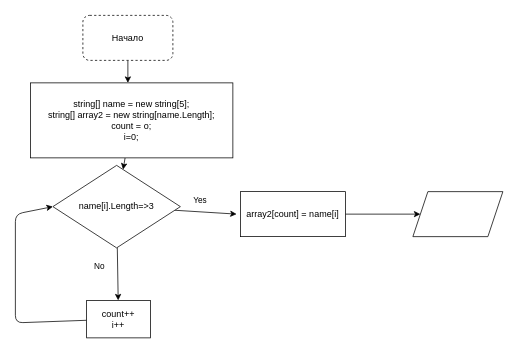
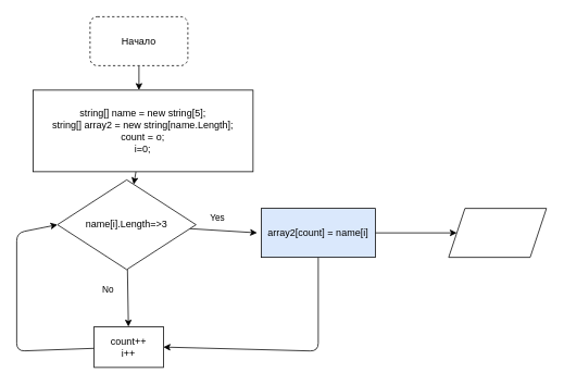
  <mxCell id="0" />
  <mxCell id="1" parent="0" />
  <mxCell id="2" value="" style="edgeStyle=none;html=1;" edge="1" parent="1" source="3"><mxGeometry relative="1" as="geometry"><mxPoint x="170" y="110" as="targetPoint" /></mxGeometry></mxCell>
  <mxCell id="3" value="Начало" style="rounded=1;whiteSpace=wrap;html=1;dashed=1;" vertex="1" parent="1"><mxGeometry x="110" y="20" width="120" height="60" as="geometry" /></mxCell>
  <mxCell id="4" value="" style="edgeStyle=none;html=1;" edge="1" parent="1" source="5" target="10"><mxGeometry relative="1" as="geometry" /></mxCell>
  <mxCell id="5" value="string[] name = new string[5];&lt;br&gt;string[] array2 = new string[name.Length];&lt;br&gt;count = o;&lt;br&gt;i=0;" style="rounded=0;whiteSpace=wrap;html=1;" vertex="1" parent="1"><mxGeometry x="40" y="110" width="270" height="100" as="geometry" /></mxCell>
  <mxCell id="6" value="" style="edgeStyle=none;html=1;" edge="1" parent="1" source="10"><mxGeometry relative="1" as="geometry"><mxPoint x="315" y="285" as="targetPoint" /></mxGeometry></mxCell>
  <mxCell id="7" value="Yes" style="edgeLabel;html=1;align=center;verticalAlign=middle;resizable=0;points=[];" vertex="1" connectable="0" parent="6"><mxGeometry x="-0.435" y="-2" relative="1" as="geometry"><mxPoint x="10" y="-17" as="offset" /></mxGeometry></mxCell>
  <mxCell id="8" value="" style="edgeStyle=none;html=1;" edge="1" parent="1" source="10" target="12"><mxGeometry relative="1" as="geometry" /></mxCell>
  <mxCell id="9" value="No" style="edgeLabel;html=1;align=center;verticalAlign=middle;resizable=0;points=[];" vertex="1" connectable="0" parent="8"><mxGeometry x="-0.333" y="2" relative="1" as="geometry"><mxPoint x="-27" as="offset" /></mxGeometry></mxCell>
  <mxCell id="10" value="name[i].Length=&amp;gt;3" style="rhombus;whiteSpace=wrap;html=1;rounded=0;" vertex="1" parent="1"><mxGeometry x="70" y="220" width="170" height="110" as="geometry" /></mxCell>
  <mxCell id="11" style="edgeStyle=none;html=1;entryX=0;entryY=0.5;entryDx=0;entryDy=0;" edge="1" parent="1" source="12" target="10"><mxGeometry relative="1" as="geometry"><Array as="points"><mxPoint x="20" y="430" /><mxPoint x="20" y="285" /></Array></mxGeometry></mxCell>
  <mxCell id="12" value="count++&lt;br&gt;i++" style="whiteSpace=wrap;html=1;rounded=0;" vertex="1" parent="1"><mxGeometry x="115" y="400" width="85" height="50" as="geometry" /></mxCell>
+ <mxCell id="13" style="edgeStyle=none;html=1;entryX=1;entryY=0.5;entryDx=0;entryDy=0;" edge="1" parent="1" source="15" target="12"><mxGeometry relative="1" as="geometry"><Array as="points"><mxPoint x="390" y="430" /></Array></mxGeometry></mxCell>
  <mxCell id="14" value="" style="edgeStyle=none;html=1;" edge="1" parent="1" source="15" target="16"><mxGeometry relative="1" as="geometry" /></mxCell>
- <mxCell id="15" value="array2[count] = name[i]" style="rounded=0;whiteSpace=wrap;html=1;" vertex="1" parent="1"><mxGeometry x="320" y="255" width="140" height="60" as="geometry" /></mxCell>
+ <mxCell id="15" value="array2[count] = name[i]" style="rounded=0;whiteSpace=wrap;html=1;fillColor=#dae8fc;" vertex="1" parent="1"><mxGeometry x="320" y="255" width="140" height="60" as="geometry" /></mxCell>
  <mxCell id="16" value="" style="shape=parallelogram;perimeter=parallelogramPerimeter;whiteSpace=wrap;html=1;fixedSize=1;rounded=0;" vertex="1" parent="1"><mxGeometry x="550" y="255" width="120" height="60" as="geometry" /></mxCell>
